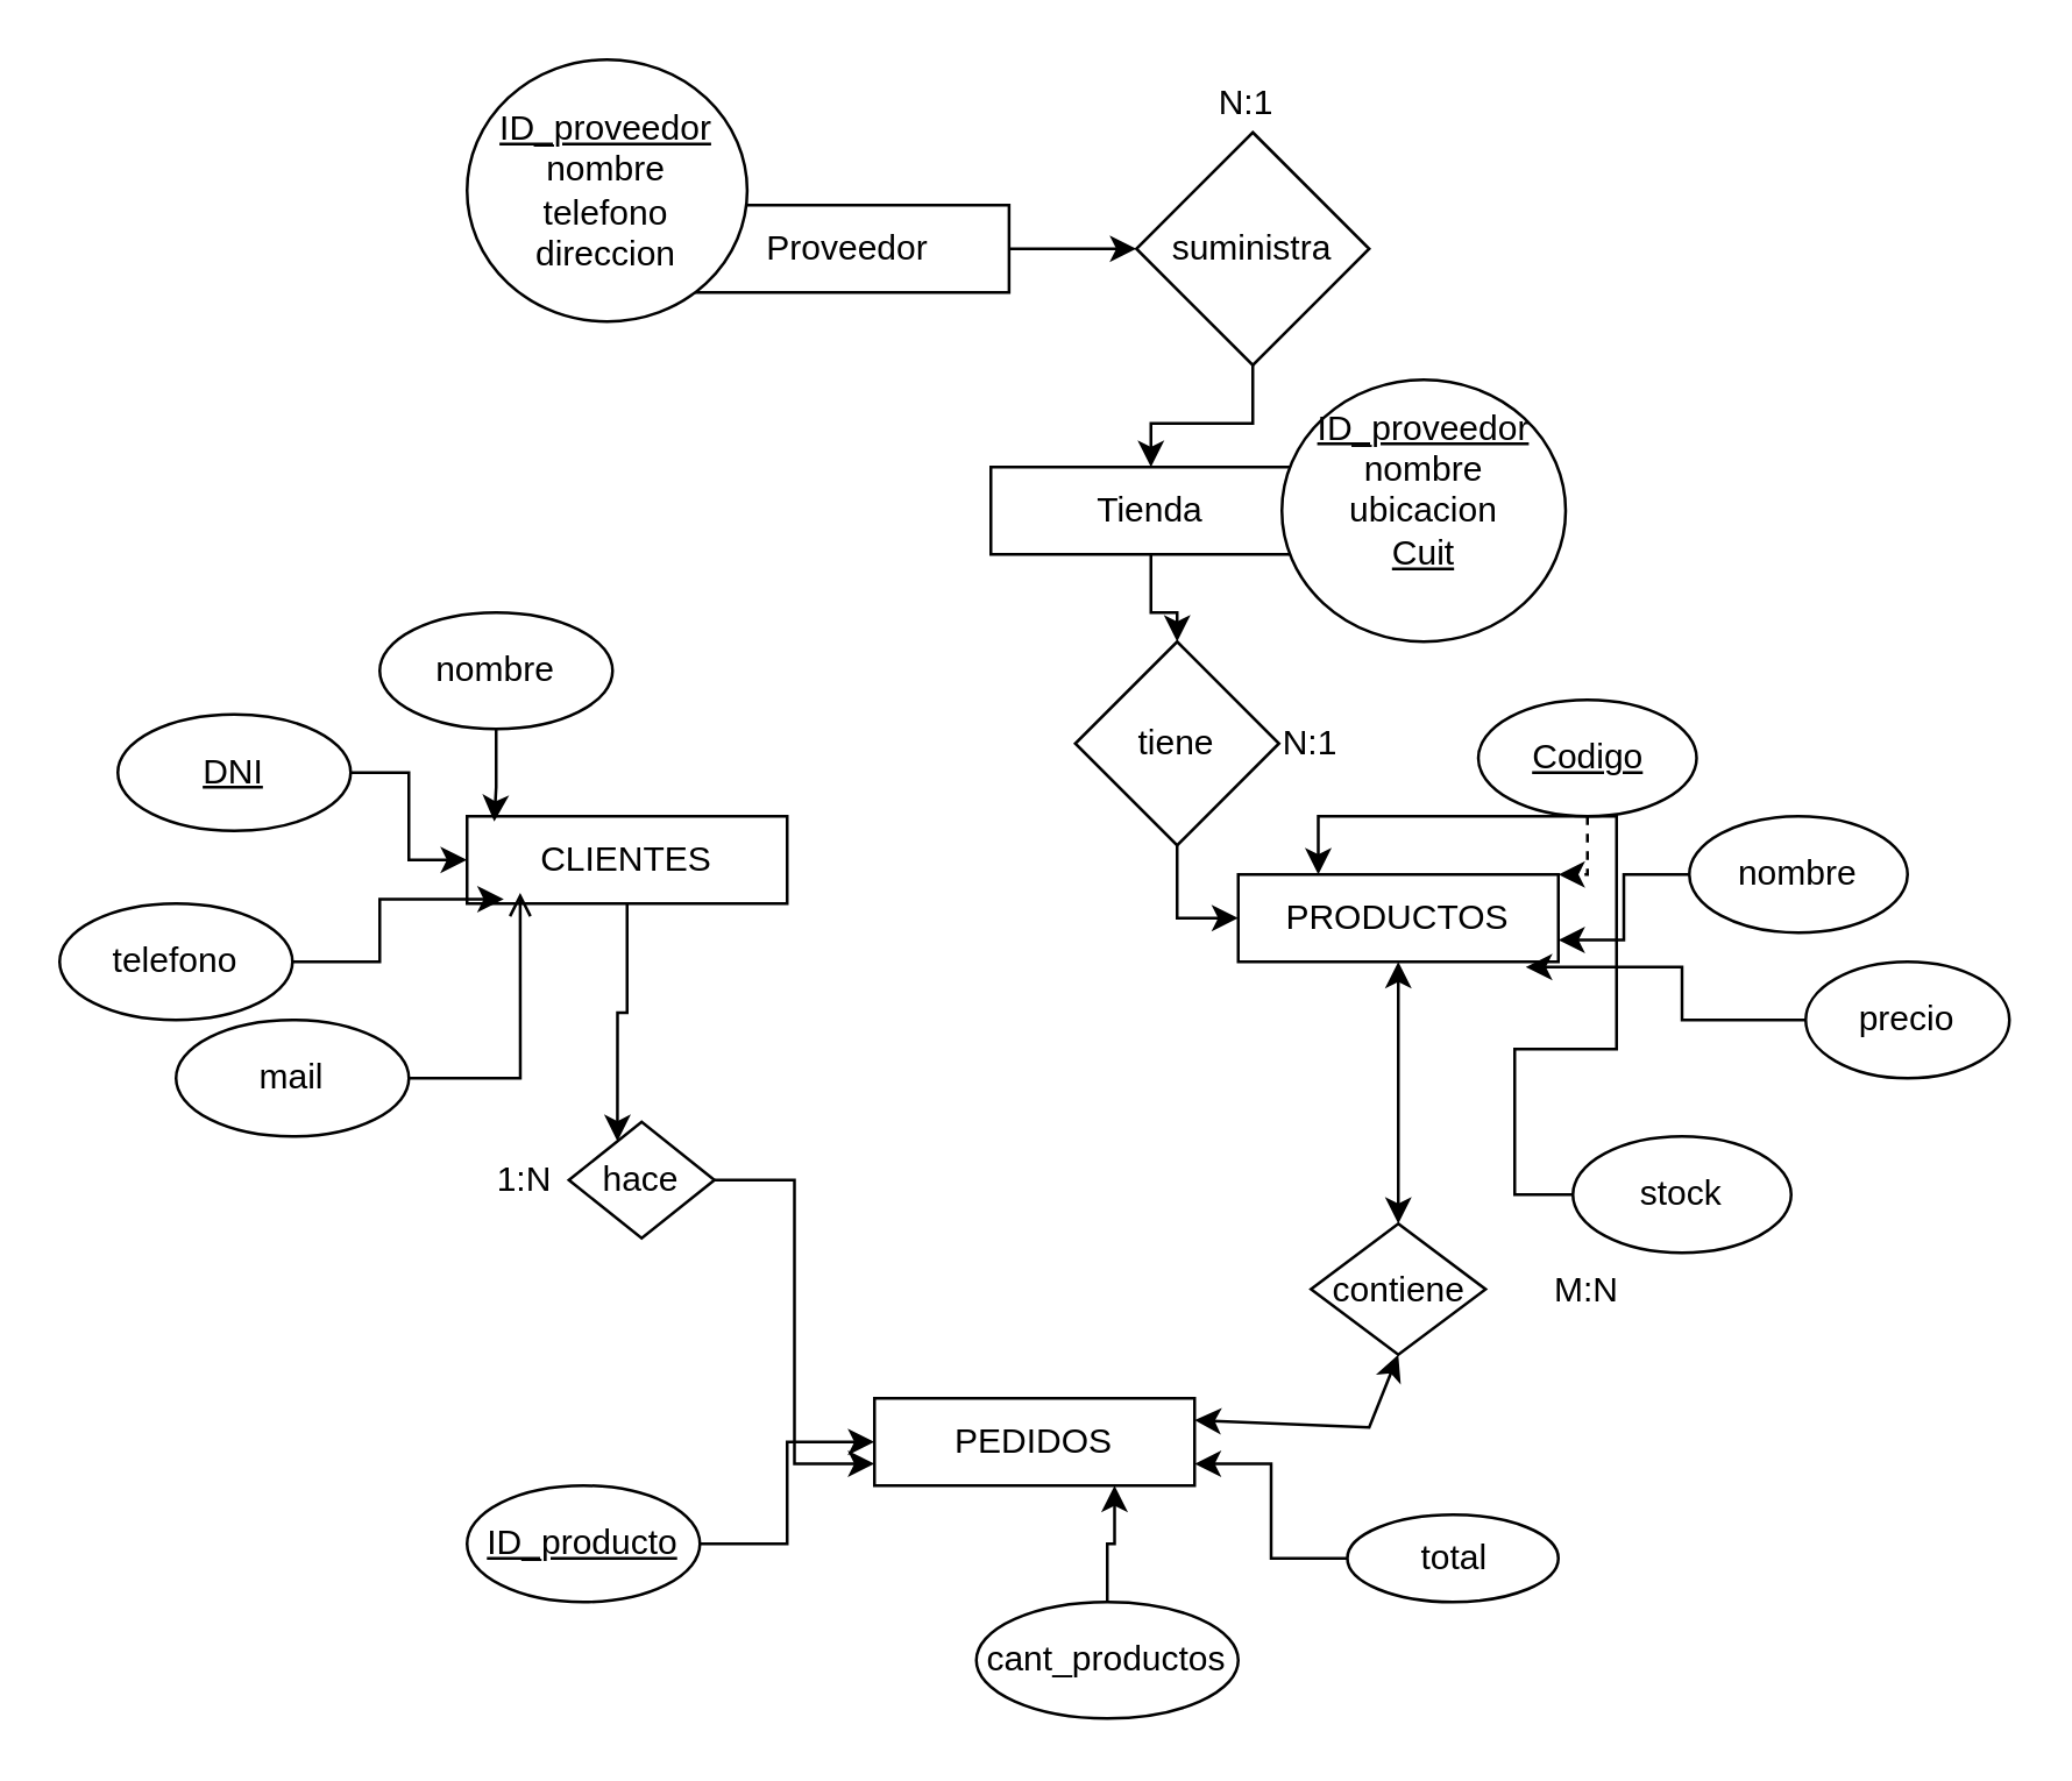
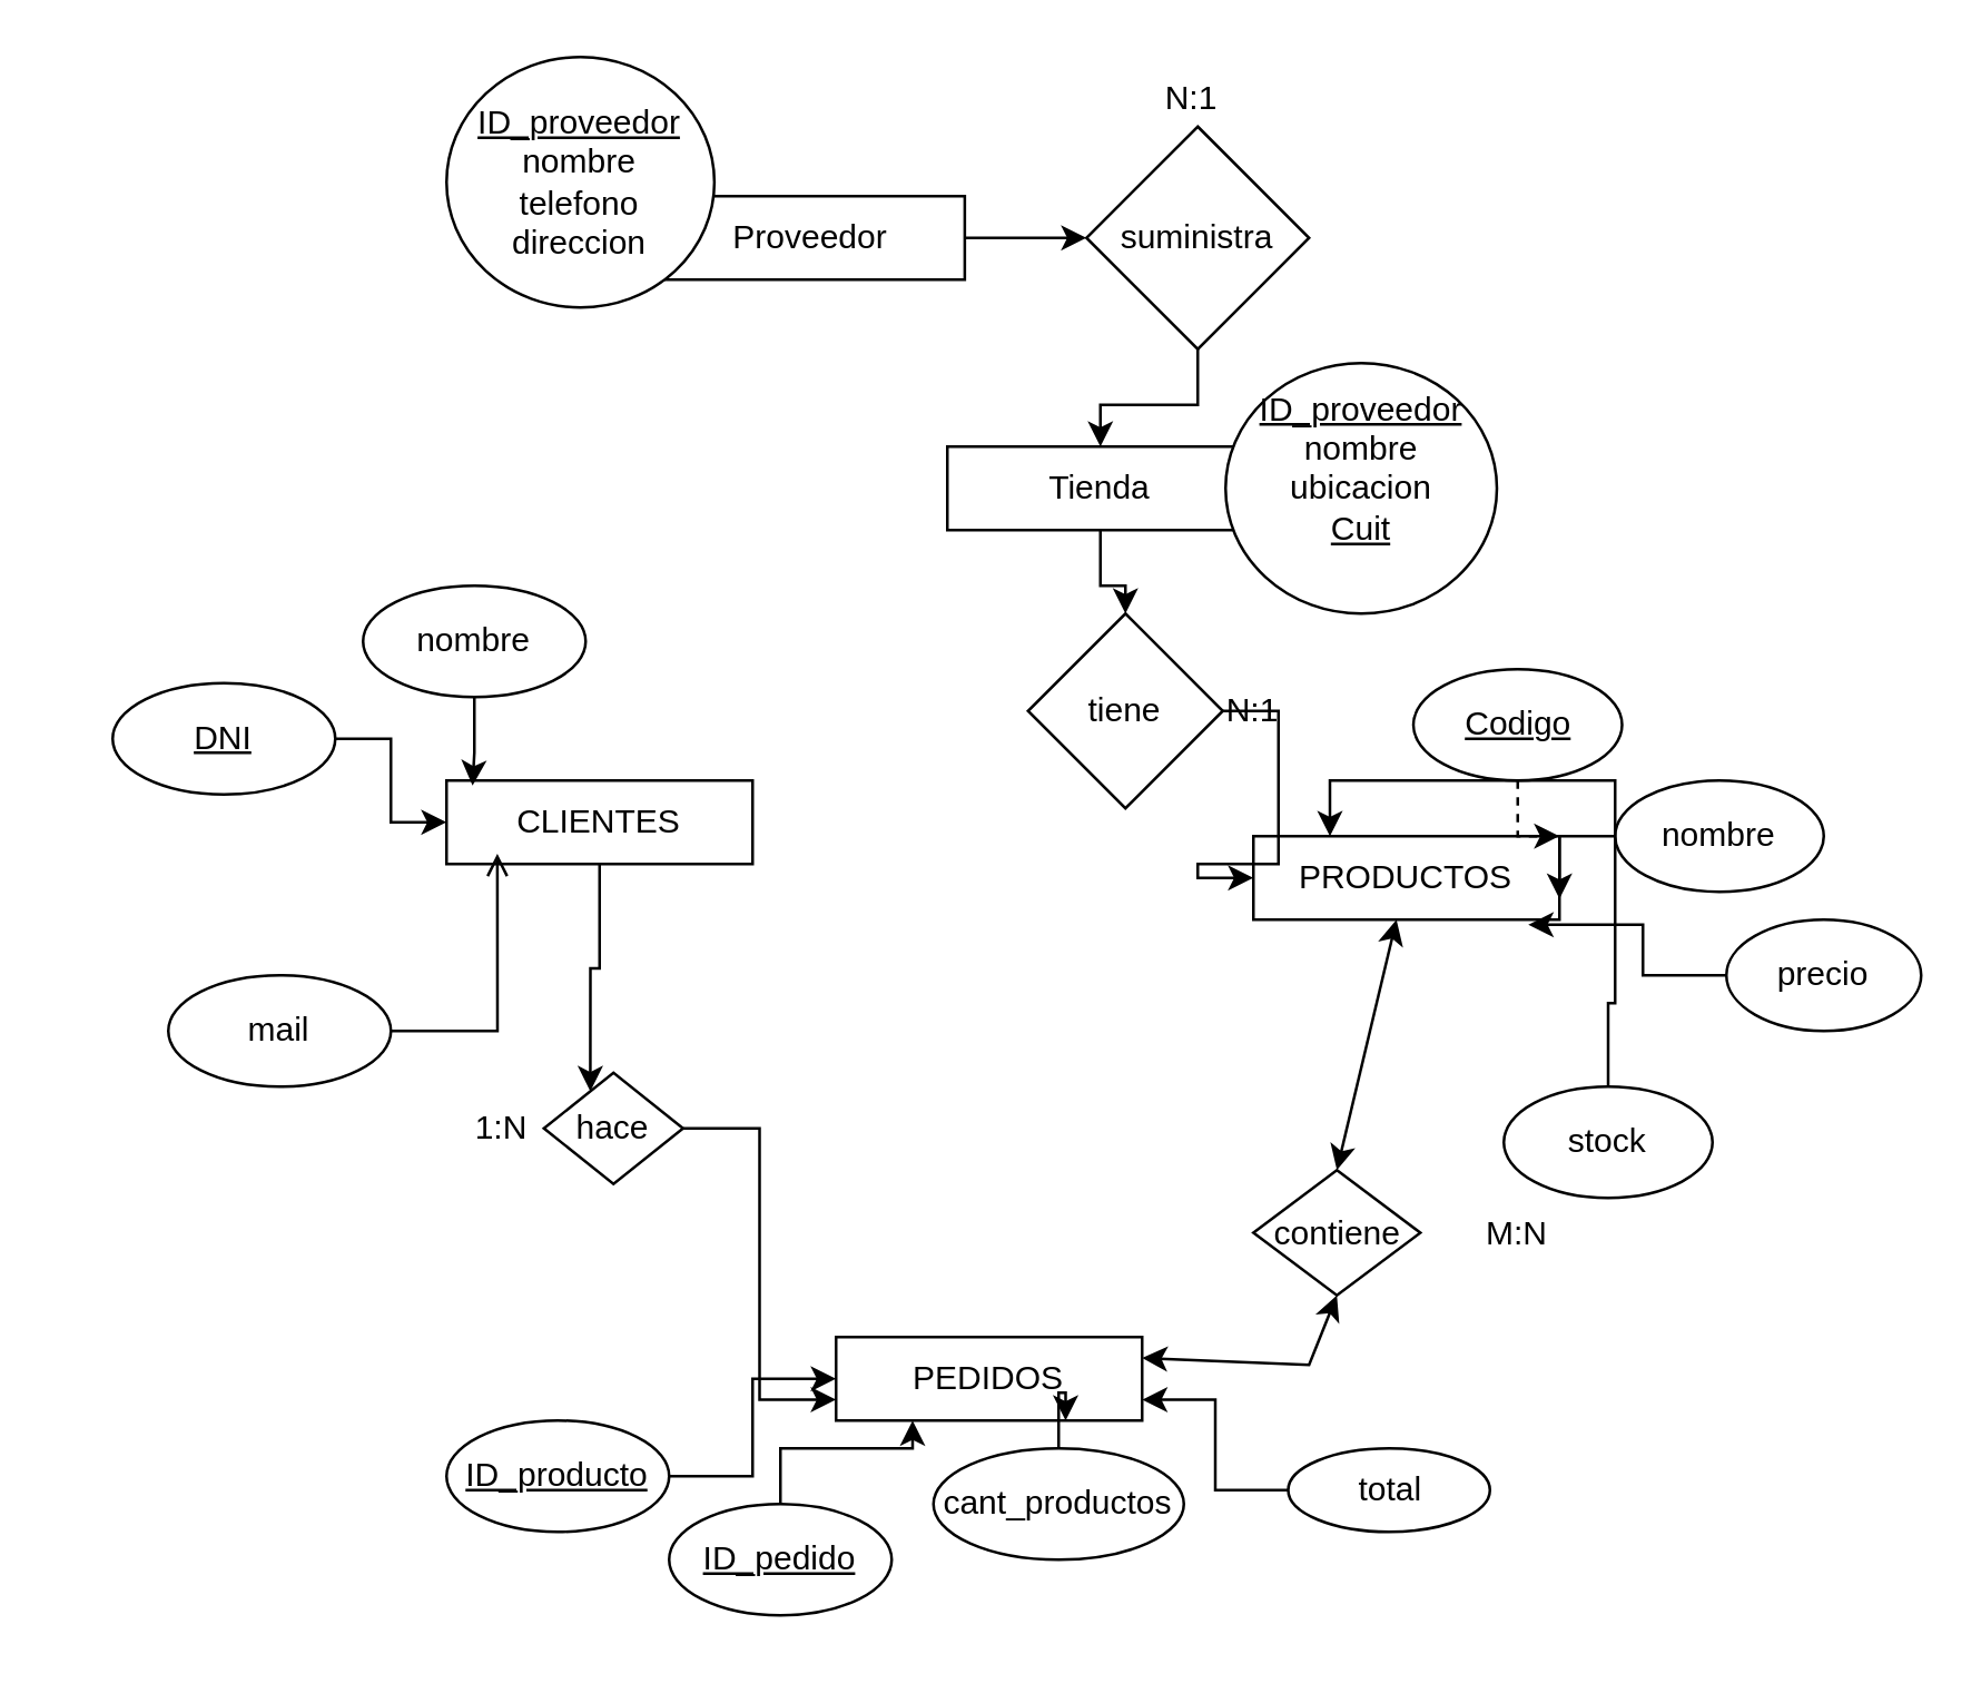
  <mxCell id="0" />
  <mxCell id="1" parent="0" />
  <mxCell id="2" style="edgeStyle=orthogonalEdgeStyle;rounded=0;orthogonalLoop=1;jettySize=auto;html=1;entryX=0;entryY=0.75;entryDx=0;entryDy=0;" edge="1" parent="1" source="7" target="5"><mxGeometry relative="1" as="geometry" /></mxCell>
  <mxCell id="3" value="CLIENTES" style="rounded=0;whiteSpace=wrap;html=1;" vertex="1" parent="1"><mxGeometry x="160" y="280" width="110" height="30" as="geometry" /></mxCell>
- <mxCell id="4" value="PRODUCTOS" style="rounded=0;whiteSpace=wrap;html=1;" vertex="1" parent="1"><mxGeometry x="425" y="300" width="110" height="30" as="geometry" /></mxCell>
+ <mxCell id="4" value="PRODUCTOS" style="rounded=0;whiteSpace=wrap;html=1;" vertex="1" parent="1"><mxGeometry x="450" y="300" width="110" height="30" as="geometry" /></mxCell>
  <mxCell id="5" value="PEDIDOS" style="rounded=0;whiteSpace=wrap;html=1;" vertex="1" parent="1"><mxGeometry x="300" y="480" width="110" height="30" as="geometry" /></mxCell>
  <mxCell id="6" value="" style="edgeStyle=orthogonalEdgeStyle;rounded=0;orthogonalLoop=1;jettySize=auto;html=1;entryX=0;entryY=0.75;entryDx=0;entryDy=0;" edge="1" parent="1" source="3" target="7"><mxGeometry relative="1" as="geometry"><mxPoint x="270" y="335" as="sourcePoint" /><mxPoint x="310" y="453" as="targetPoint" /></mxGeometry></mxCell>
  <mxCell id="7" value="" style="rhombus;whiteSpace=wrap;html=1;rotation=90;" vertex="1" parent="1"><mxGeometry x="200" y="380" width="40" height="50" as="geometry" /></mxCell>
  <mxCell id="8" value="hace" style="text;html=1;align=center;verticalAlign=middle;whiteSpace=wrap;rounded=0;" vertex="1" parent="1"><mxGeometry x="190" y="390" width="60" height="30" as="geometry" /></mxCell>
  <mxCell id="9" value="" style="rhombus;whiteSpace=wrap;html=1;" vertex="1" parent="1"><mxGeometry x="450" y="420" width="60" height="45" as="geometry" /></mxCell>
  <mxCell id="10" value="contiene" style="text;html=1;align=center;verticalAlign=middle;whiteSpace=wrap;rounded=0;" vertex="1" parent="1"><mxGeometry x="452.5" y="427.5" width="55" height="30" as="geometry" /></mxCell>
  <mxCell id="11" value="1:N" style="text;html=1;align=center;verticalAlign=middle;whiteSpace=wrap;rounded=0;" vertex="1" parent="1"><mxGeometry x="150" y="390" width="60" height="30" as="geometry" /></mxCell>
  <mxCell id="12" value="" style="endArrow=classic;startArrow=classic;html=1;rounded=0;exitX=1;exitY=0.25;exitDx=0;exitDy=0;entryX=0.5;entryY=1;entryDx=0;entryDy=0;" edge="1" parent="1" source="5" target="9"><mxGeometry width="50" height="50" relative="1" as="geometry"><mxPoint x="420" y="490" as="sourcePoint" /><mxPoint x="470" y="440" as="targetPoint" /><Array as="points"><mxPoint x="470" y="490" /></Array></mxGeometry></mxCell>
  <mxCell id="13" value="" style="endArrow=classic;startArrow=classic;html=1;rounded=0;" edge="1" parent="1" target="4"><mxGeometry width="50" height="50" relative="1" as="geometry"><mxPoint x="480" y="420" as="sourcePoint" /><mxPoint x="530" y="370" as="targetPoint" /></mxGeometry></mxCell>
  <mxCell id="14" value="M:N" style="text;html=1;align=center;verticalAlign=middle;whiteSpace=wrap;rounded=0;" vertex="1" parent="1"><mxGeometry x="520" y="437.5" width="50" height="10" as="geometry" /></mxCell>
  <mxCell id="15" style="edgeStyle=orthogonalEdgeStyle;rounded=0;orthogonalLoop=1;jettySize=auto;html=1;entryX=1;entryY=0;entryDx=0;entryDy=0;dashed=1;" edge="1" parent="1" source="16" target="4"><mxGeometry relative="1" as="geometry" /></mxCell>
  <mxCell id="16" value="&lt;u&gt;Codigo&lt;/u&gt;" style="ellipse;whiteSpace=wrap;html=1;" vertex="1" parent="1"><mxGeometry x="507.5" y="240" width="75" height="40" as="geometry" /></mxCell>
  <mxCell id="17" style="edgeStyle=orthogonalEdgeStyle;rounded=0;orthogonalLoop=1;jettySize=auto;html=1;entryX=1;entryY=0.75;entryDx=0;entryDy=0;" edge="1" parent="1" source="18" target="4"><mxGeometry relative="1" as="geometry" /></mxCell>
  <mxCell id="18" value="nombre" style="ellipse;whiteSpace=wrap;html=1;" vertex="1" parent="1"><mxGeometry x="580" y="280" width="75" height="40" as="geometry" /></mxCell>
  <mxCell id="19" value="precio" style="ellipse;whiteSpace=wrap;html=1;" vertex="1" parent="1"><mxGeometry x="620" y="330" width="70" height="40" as="geometry" /></mxCell>
  <mxCell id="20" style="edgeStyle=orthogonalEdgeStyle;rounded=0;orthogonalLoop=1;jettySize=auto;html=1;entryX=0.25;entryY=0;entryDx=0;entryDy=0;" edge="1" parent="1" source="21" target="4"><mxGeometry relative="1" as="geometry" /></mxCell>
  <mxCell id="21" value="stock" style="ellipse;whiteSpace=wrap;html=1;" vertex="1" parent="1"><mxGeometry x="540" y="390" width="75" height="40" as="geometry" /></mxCell>
  <mxCell id="22" style="edgeStyle=orthogonalEdgeStyle;rounded=0;orthogonalLoop=1;jettySize=auto;html=1;entryX=0.898;entryY=1.06;entryDx=0;entryDy=0;entryPerimeter=0;" edge="1" parent="1" source="19" target="4"><mxGeometry relative="1" as="geometry"><mxPoint x="540" y="334" as="targetPoint" /></mxGeometry></mxCell>
+ <mxCell id="23" style="edgeStyle=orthogonalEdgeStyle;rounded=0;orthogonalLoop=1;jettySize=auto;html=1;entryX=0.25;entryY=1;entryDx=0;entryDy=0;" edge="1" parent="1" source="24" target="5"><mxGeometry relative="1" as="geometry" /></mxCell>
+ <mxCell id="24" value="&lt;u&gt;ID_pedido&lt;/u&gt;" style="ellipse;whiteSpace=wrap;html=1;" vertex="1" parent="1"><mxGeometry x="240" y="540" width="80" height="40" as="geometry" /></mxCell>
  <mxCell id="25" style="edgeStyle=orthogonalEdgeStyle;rounded=0;orthogonalLoop=1;jettySize=auto;html=1;entryX=0.75;entryY=1;entryDx=0;entryDy=0;" edge="1" parent="1" source="26" target="5"><mxGeometry relative="1" as="geometry" /></mxCell>
- <mxCell id="26" value="cant_productos" style="ellipse;whiteSpace=wrap;html=1;" vertex="1" parent="1"><mxGeometry x="335" y="550" width="90" height="40" as="geometry" /></mxCell>
+ <mxCell id="26" value="cant_productos" style="ellipse;whiteSpace=wrap;html=1;" vertex="1" parent="1"><mxGeometry x="335" y="520" width="90" height="40" as="geometry" /></mxCell>
  <mxCell id="27" value="nombre" style="ellipse;whiteSpace=wrap;html=1;" vertex="1" parent="1"><mxGeometry x="130" y="210" width="80" height="40" as="geometry" /></mxCell>
  <mxCell id="28" style="edgeStyle=orthogonalEdgeStyle;rounded=0;orthogonalLoop=1;jettySize=auto;html=1;entryX=0;entryY=0.5;entryDx=0;entryDy=0;" edge="1" parent="1" source="29" target="3"><mxGeometry relative="1" as="geometry" /></mxCell>
  <mxCell id="29" value="&lt;u&gt;DNI&lt;/u&gt;" style="ellipse;whiteSpace=wrap;html=1;" vertex="1" parent="1"><mxGeometry x="40" y="245" width="80" height="40" as="geometry" /></mxCell>
- <mxCell id="30" value="telefono" style="ellipse;whiteSpace=wrap;html=1;" vertex="1" parent="1"><mxGeometry x="20" y="310" width="80" height="40" as="geometry" /></mxCell>
  <mxCell id="31" value="mail" style="ellipse;whiteSpace=wrap;html=1;" vertex="1" parent="1"><mxGeometry x="60" y="350" width="80" height="40" as="geometry" /></mxCell>
- <mxCell id="32" style="edgeStyle=orthogonalEdgeStyle;rounded=0;orthogonalLoop=1;jettySize=auto;html=1;entryX=0.115;entryY=0.949;entryDx=0;entryDy=0;entryPerimeter=0;" edge="1" parent="1" source="30" target="3"><mxGeometry relative="1" as="geometry" /></mxCell>
  <mxCell id="33" style="edgeStyle=orthogonalEdgeStyle;rounded=0;orthogonalLoop=1;jettySize=auto;html=1;entryX=0.166;entryY=0.875;entryDx=0;entryDy=0;entryPerimeter=0;endArrow=open;" edge="1" parent="1" source="31" target="3"><mxGeometry relative="1" as="geometry" /></mxCell>
  <mxCell id="34" style="edgeStyle=orthogonalEdgeStyle;rounded=0;orthogonalLoop=1;jettySize=auto;html=1;entryX=0.085;entryY=0.06;entryDx=0;entryDy=0;entryPerimeter=0;" edge="1" parent="1" source="27" target="3"><mxGeometry relative="1" as="geometry" /></mxCell>
  <mxCell id="35" style="edgeStyle=orthogonalEdgeStyle;rounded=0;orthogonalLoop=1;jettySize=auto;html=1;entryX=1;entryY=0.75;entryDx=0;entryDy=0;" edge="1" parent="1" source="36" target="5"><mxGeometry relative="1" as="geometry" /></mxCell>
  <mxCell id="36" value="total" style="ellipse;whiteSpace=wrap;html=1;" vertex="1" parent="1"><mxGeometry x="462.5" y="520" width="72.5" height="30" as="geometry" /></mxCell>
  <mxCell id="37" value="" style="edgeStyle=orthogonalEdgeStyle;rounded=0;orthogonalLoop=1;jettySize=auto;html=1;" edge="1" parent="1" source="38" target="40"><mxGeometry relative="1" as="geometry" /></mxCell>
  <mxCell id="38" value="Proveedor" style="rounded=0;whiteSpace=wrap;html=1;" vertex="1" parent="1"><mxGeometry x="236.25" y="70" width="110" height="30" as="geometry" /></mxCell>
  <mxCell id="39" style="edgeStyle=orthogonalEdgeStyle;rounded=0;orthogonalLoop=1;jettySize=auto;html=1;" edge="1" parent="1" source="40" target="45"><mxGeometry relative="1" as="geometry" /></mxCell>
  <mxCell id="40" value="suministra" style="rhombus;whiteSpace=wrap;html=1;rounded=0;" vertex="1" parent="1"><mxGeometry x="390" y="45" width="80" height="80" as="geometry" /></mxCell>
  <mxCell id="41" style="edgeStyle=orthogonalEdgeStyle;rounded=0;orthogonalLoop=1;jettySize=auto;html=1;" edge="1" parent="1" source="42" target="5"><mxGeometry relative="1" as="geometry" /></mxCell>
  <mxCell id="42" value="&lt;u&gt;ID_producto&lt;/u&gt;" style="ellipse;whiteSpace=wrap;html=1;" vertex="1" parent="1"><mxGeometry x="160" y="510" width="80" height="40" as="geometry" /></mxCell>
  <mxCell id="43" value="&lt;u&gt;ID_proveedor&lt;/u&gt;&lt;br&gt;&lt;div&gt;nombre&lt;/div&gt;&lt;div&gt;telefono&lt;/div&gt;&lt;div&gt;direccion&lt;/div&gt;" style="ellipse;whiteSpace=wrap;html=1;" vertex="1" parent="1"><mxGeometry x="160" y="20" width="96.25" height="90" as="geometry" /></mxCell>
  <mxCell id="44" style="edgeStyle=orthogonalEdgeStyle;rounded=0;orthogonalLoop=1;jettySize=auto;html=1;entryX=0.5;entryY=0;entryDx=0;entryDy=0;" edge="1" parent="1" source="45" target="48"><mxGeometry relative="1" as="geometry" /></mxCell>
  <mxCell id="45" value="Tienda" style="rounded=0;whiteSpace=wrap;html=1;" vertex="1" parent="1"><mxGeometry x="340" y="160" width="110" height="30" as="geometry" /></mxCell>
  <mxCell id="46" value="N:1" style="text;html=1;align=center;verticalAlign=middle;whiteSpace=wrap;rounded=0;" vertex="1" parent="1"><mxGeometry x="402.5" y="30" width="50" height="10" as="geometry" /></mxCell>
  <mxCell id="47" style="edgeStyle=orthogonalEdgeStyle;rounded=0;orthogonalLoop=1;jettySize=auto;html=1;entryX=0;entryY=0.5;entryDx=0;entryDy=0;" edge="1" parent="1" source="48" target="4"><mxGeometry relative="1" as="geometry" /></mxCell>
  <mxCell id="48" value="tiene" style="rhombus;whiteSpace=wrap;html=1;" vertex="1" parent="1"><mxGeometry x="369" y="220" width="70" height="70" as="geometry" /></mxCell>
  <mxCell id="49" value="N:1" style="text;html=1;align=center;verticalAlign=middle;whiteSpace=wrap;rounded=0;" vertex="1" parent="1"><mxGeometry x="425" y="250" width="50" height="10" as="geometry" /></mxCell>
  <mxCell id="50" value="&lt;u&gt;ID_proveedor&lt;/u&gt;&lt;div&gt;nombre&lt;/div&gt;&lt;div&gt;ubicacion&lt;/div&gt;&lt;div&gt;&lt;u&gt;Cuit&lt;/u&gt;&lt;/div&gt;&lt;div&gt;&lt;u&gt;&lt;br&gt;&lt;/u&gt;&lt;/div&gt;" style="ellipse;whiteSpace=wrap;html=1;" vertex="1" parent="1"><mxGeometry x="440" y="130" width="97.5" height="90" as="geometry" /></mxCell>
